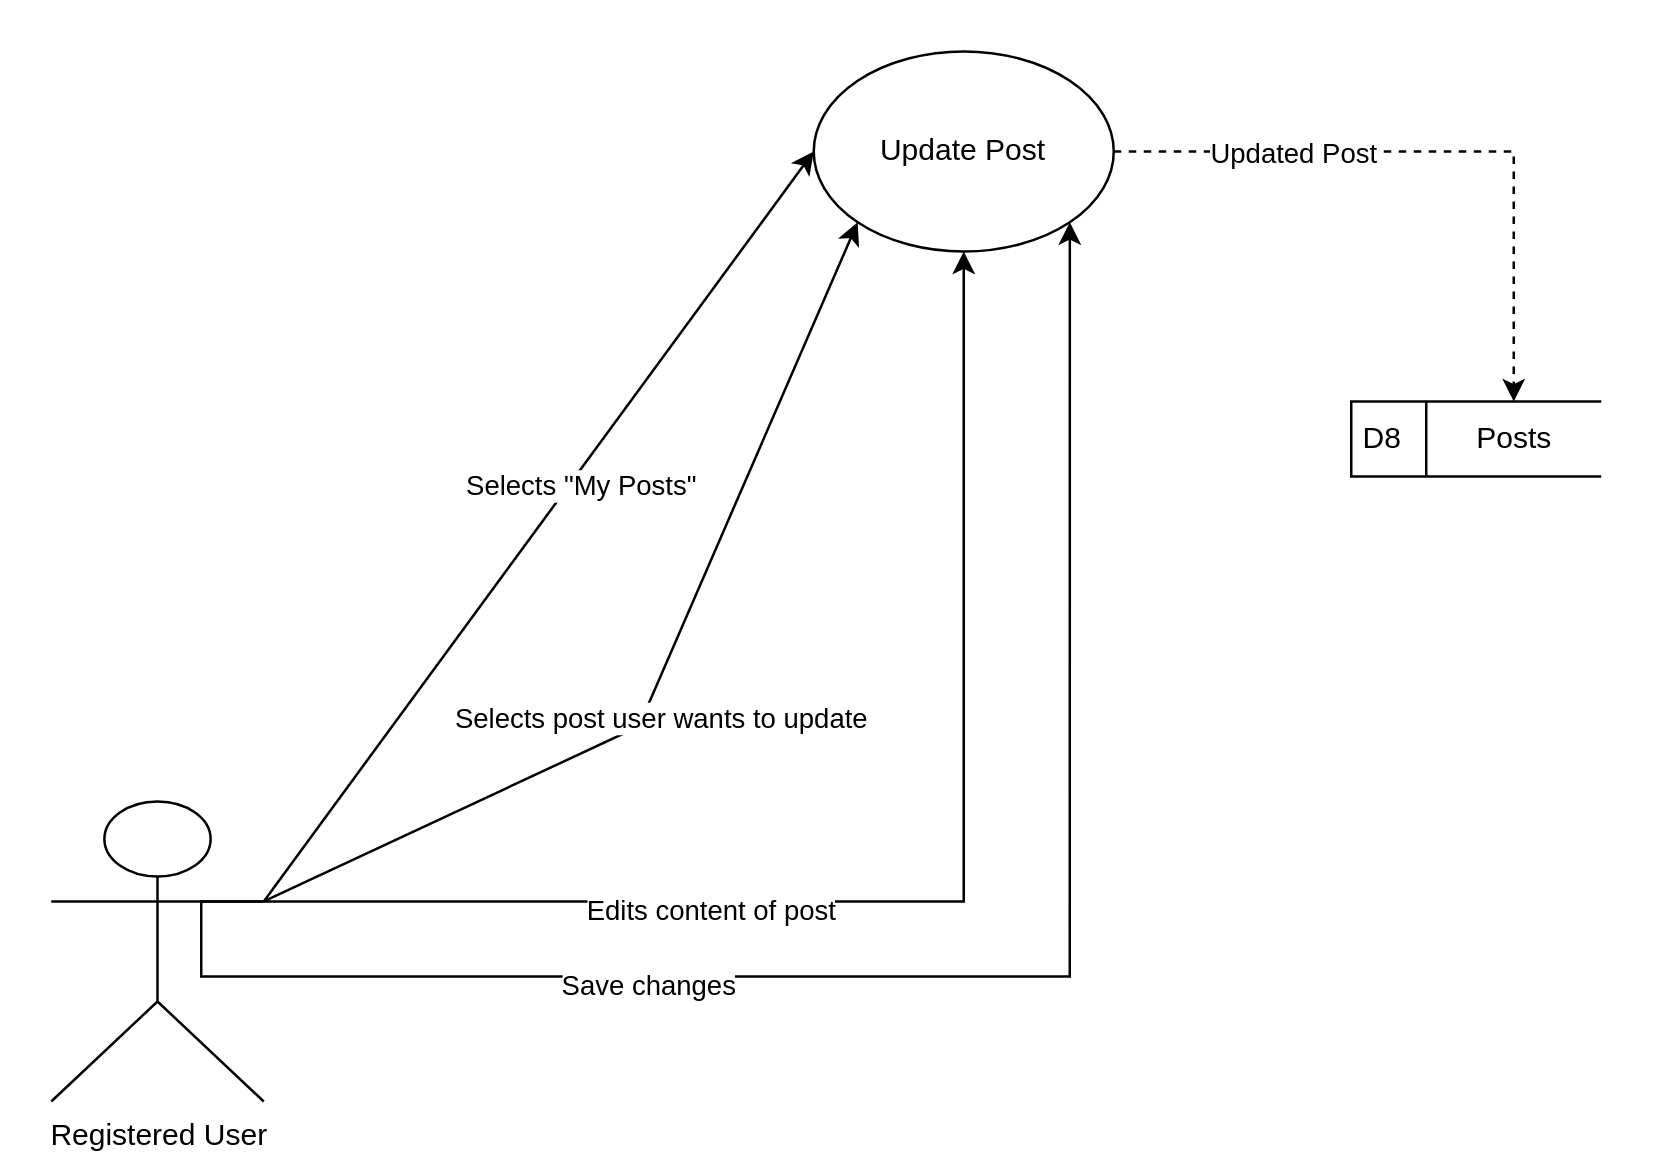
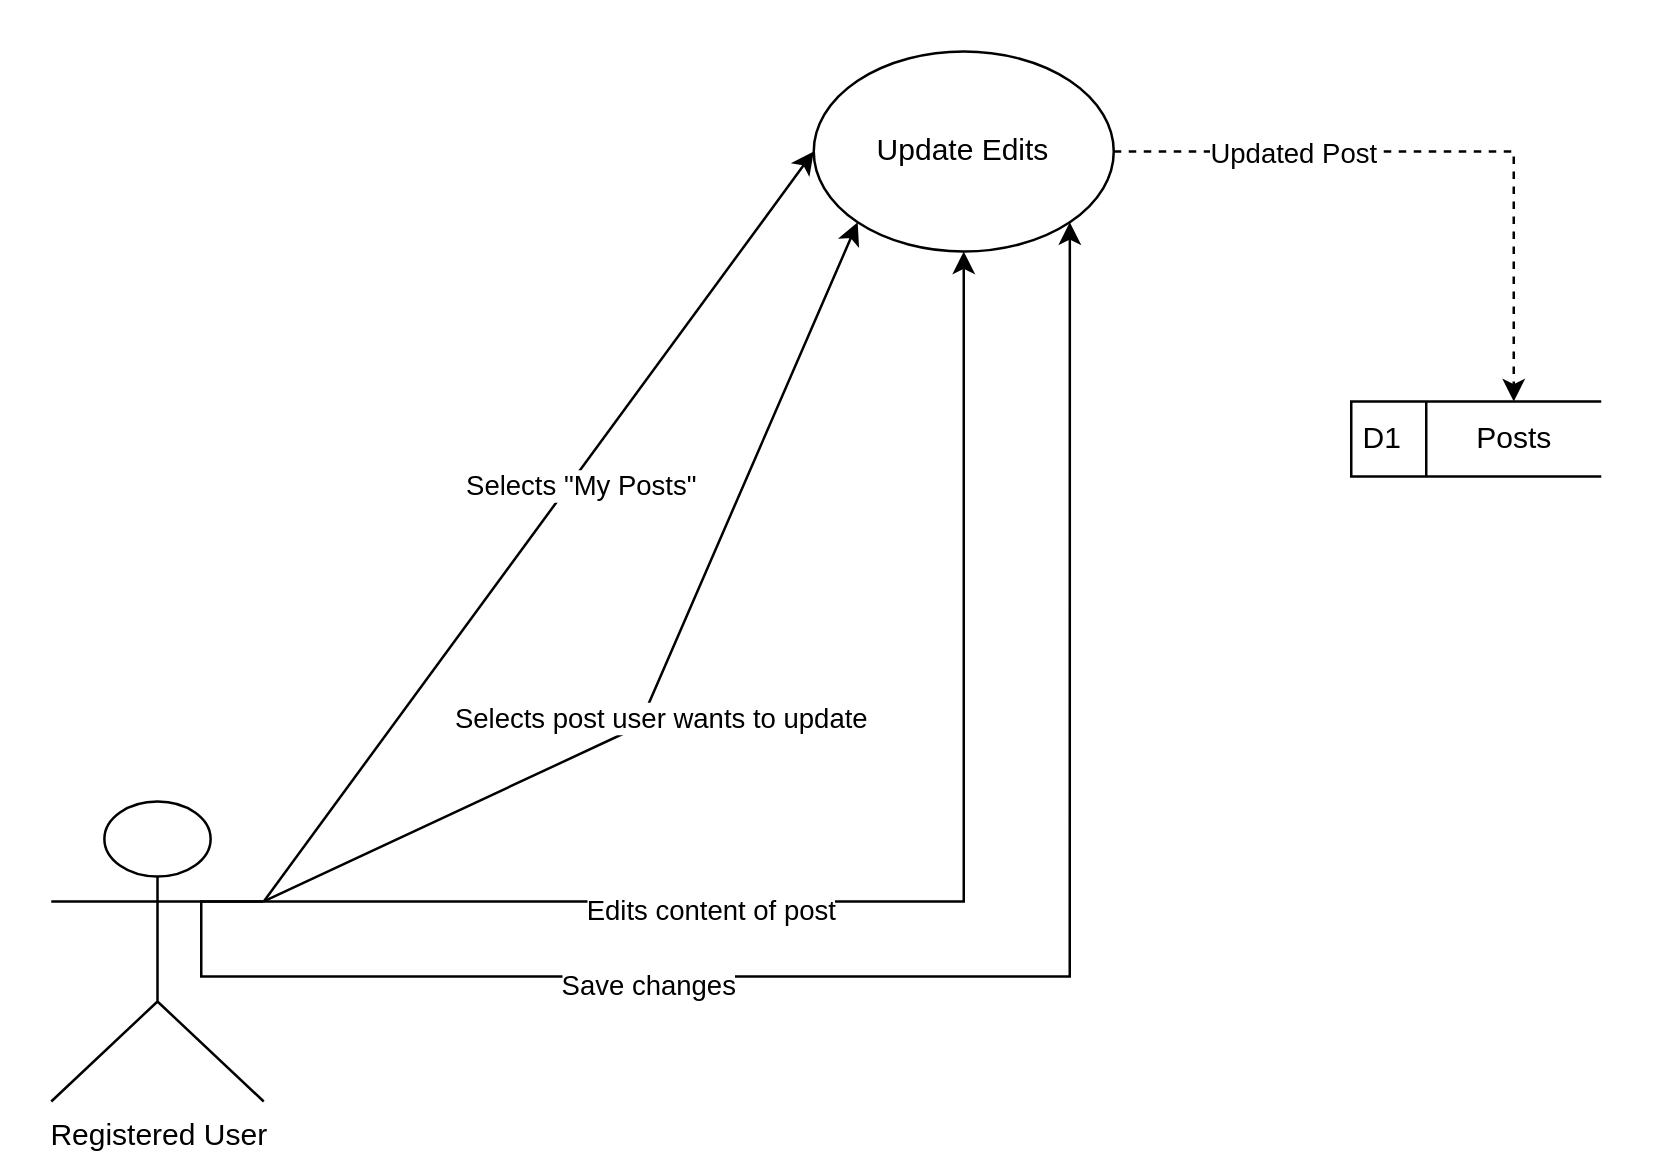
  <mxCell id="0" />
  <mxCell id="1" parent="0" />
  <mxCell id="2" style="rounded=0;orthogonalLoop=1;jettySize=auto;html=1;exitX=1;exitY=0.333;exitDx=0;exitDy=0;exitPerimeter=0;entryX=0;entryY=0.5;entryDx=0;entryDy=0;" edge="1" parent="1" source="10" target="13"><mxGeometry relative="1" as="geometry" /></mxCell>
  <mxCell id="3" value="Selects &quot;My Posts&quot;" style="edgeLabel;html=1;align=center;verticalAlign=middle;resizable=0;points=[];" vertex="1" connectable="0" parent="2"><mxGeometry x="0.122" y="-3" relative="1" as="geometry"><mxPoint as="offset" /></mxGeometry></mxCell>
  <mxCell id="4" style="rounded=0;orthogonalLoop=1;jettySize=auto;html=1;exitX=1;exitY=0.333;exitDx=0;exitDy=0;exitPerimeter=0;entryX=0;entryY=1;entryDx=0;entryDy=0;" edge="1" parent="1" source="10" target="13"><mxGeometry relative="1" as="geometry"><Array as="points"><mxPoint x="255" y="290" /></Array></mxGeometry></mxCell>
  <mxCell id="5" value="Selects post user wants to update" style="edgeLabel;html=1;align=center;verticalAlign=middle;resizable=0;points=[];" vertex="1" connectable="0" parent="4"><mxGeometry x="-0.515" y="-8" relative="1" as="geometry"><mxPoint x="71" y="-41" as="offset" /></mxGeometry></mxCell>
  <mxCell id="6" style="edgeStyle=orthogonalEdgeStyle;rounded=0;orthogonalLoop=1;jettySize=auto;html=1;exitX=1;exitY=0.333;exitDx=0;exitDy=0;exitPerimeter=0;entryX=0.5;entryY=1;entryDx=0;entryDy=0;" edge="1" parent="1" source="10" target="13"><mxGeometry relative="1" as="geometry" /></mxCell>
  <mxCell id="7" value="Edits content of post" style="edgeLabel;html=1;align=center;verticalAlign=middle;resizable=0;points=[];" vertex="1" connectable="0" parent="6"><mxGeometry x="-0.336" y="-4" relative="1" as="geometry"><mxPoint as="offset" /></mxGeometry></mxCell>
  <mxCell id="8" style="edgeStyle=orthogonalEdgeStyle;rounded=0;orthogonalLoop=1;jettySize=auto;html=1;exitX=1;exitY=0.333;exitDx=0;exitDy=0;exitPerimeter=0;entryX=1;entryY=1;entryDx=0;entryDy=0;" edge="1" parent="1" source="10" target="13"><mxGeometry relative="1" as="geometry"><Array as="points"><mxPoint x="80" y="390" /><mxPoint x="427" y="390" /></Array></mxGeometry></mxCell>
  <mxCell id="9" value="Save changes" style="edgeLabel;html=1;align=center;verticalAlign=middle;resizable=0;points=[];" vertex="1" connectable="0" parent="8"><mxGeometry x="-0.332" y="-3" relative="1" as="geometry"><mxPoint x="-1" as="offset" /></mxGeometry></mxCell>
  <mxCell id="10" value="Registered User" style="shape=umlActor;verticalLabelPosition=bottom;verticalAlign=top;html=1;outlineConnect=0;" vertex="1" parent="1"><mxGeometry x="20" y="320" width="85" height="120" as="geometry" /></mxCell>
  <mxCell id="11" style="edgeStyle=orthogonalEdgeStyle;rounded=0;orthogonalLoop=1;jettySize=auto;html=1;exitX=1;exitY=0.5;exitDx=0;exitDy=0;dashed=1;" edge="1" parent="1" source="13" target="15"><mxGeometry relative="1" as="geometry" /></mxCell>
  <mxCell id="12" value="Updated Post" style="edgeLabel;html=1;align=center;verticalAlign=middle;resizable=0;points=[];" vertex="1" connectable="0" parent="11"><mxGeometry x="-0.462" y="-1" relative="1" as="geometry"><mxPoint x="1" y="-1" as="offset" /></mxGeometry></mxCell>
- <mxCell id="13" value="Update Post" style="ellipse;whiteSpace=wrap;html=1;" vertex="1" parent="1"><mxGeometry x="325" y="20" width="120" height="80" as="geometry" /></mxCell>
- <mxCell id="14" value="D8" style="html=1;dashed=0;whiteSpace=wrap;shape=mxgraph.dfd.dataStoreID;align=left;spacingLeft=3;points=[[0,0],[0.5,0],[1,0],[0,0.5],[1,0.5],[0,1],[0.5,1],[1,1]];" vertex="1" parent="1"><mxGeometry x="540" y="160" width="100" height="30" as="geometry" /></mxCell>
+ <mxCell id="13" value="Update Edits" style="ellipse;whiteSpace=wrap;html=1;" vertex="1" parent="1"><mxGeometry x="325" y="20" width="120" height="80" as="geometry" /></mxCell>
+ <mxCell id="14" value="D1" style="html=1;dashed=0;whiteSpace=wrap;shape=mxgraph.dfd.dataStoreID;align=left;spacingLeft=3;points=[[0,0],[0.5,0],[1,0],[0,0.5],[1,0.5],[0,1],[0.5,1],[1,1]];" vertex="1" parent="1"><mxGeometry x="540" y="160" width="100" height="30" as="geometry" /></mxCell>
  <mxCell id="15" value="Posts" style="text;html=1;align=center;verticalAlign=middle;resizable=0;points=[];autosize=1;strokeColor=none;fillColor=none;" vertex="1" parent="1"><mxGeometry x="580" y="160" width="50" height="30" as="geometry" /></mxCell>
